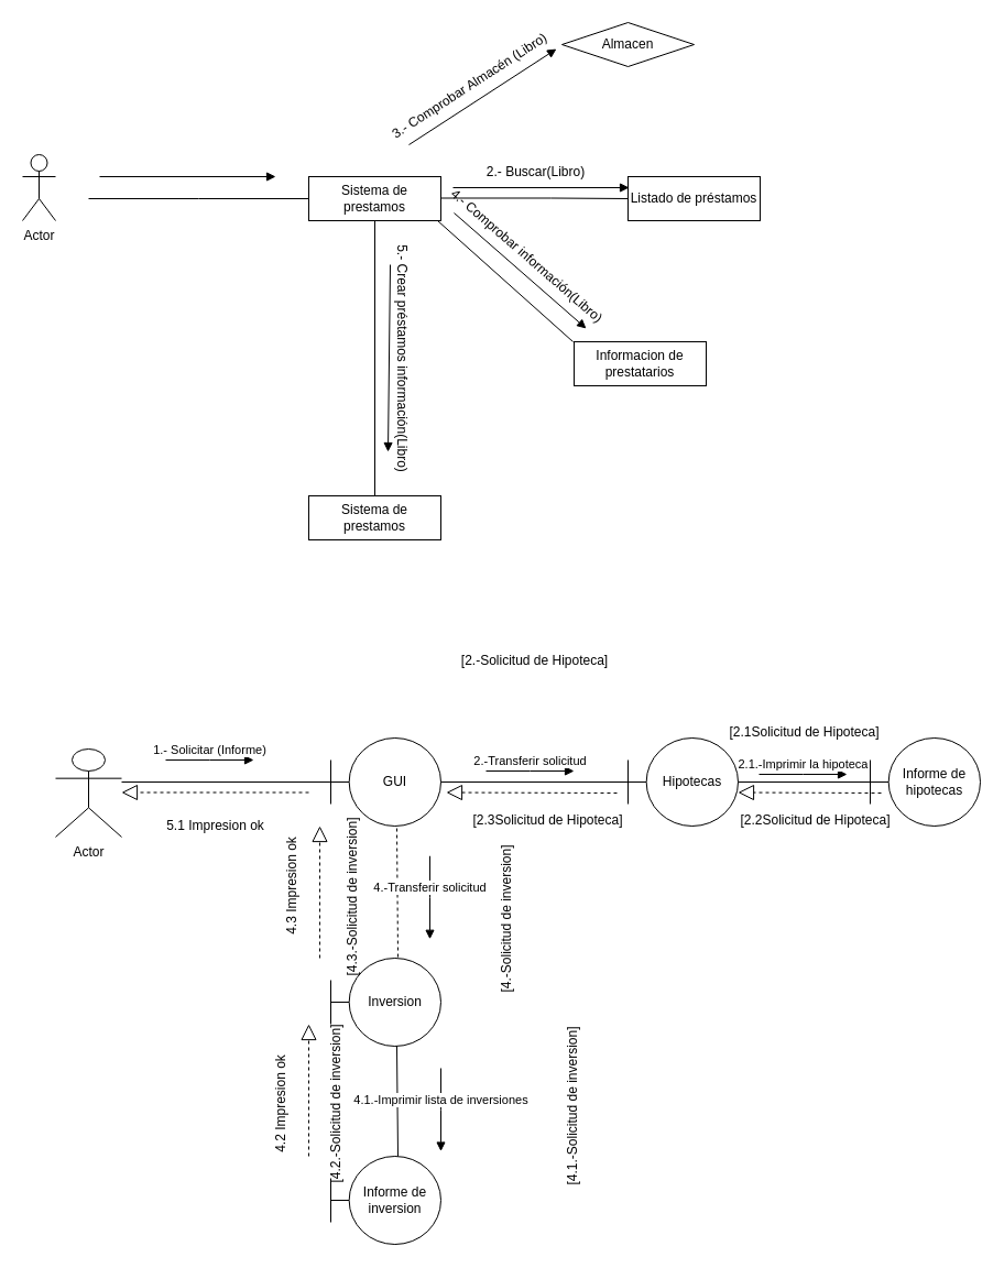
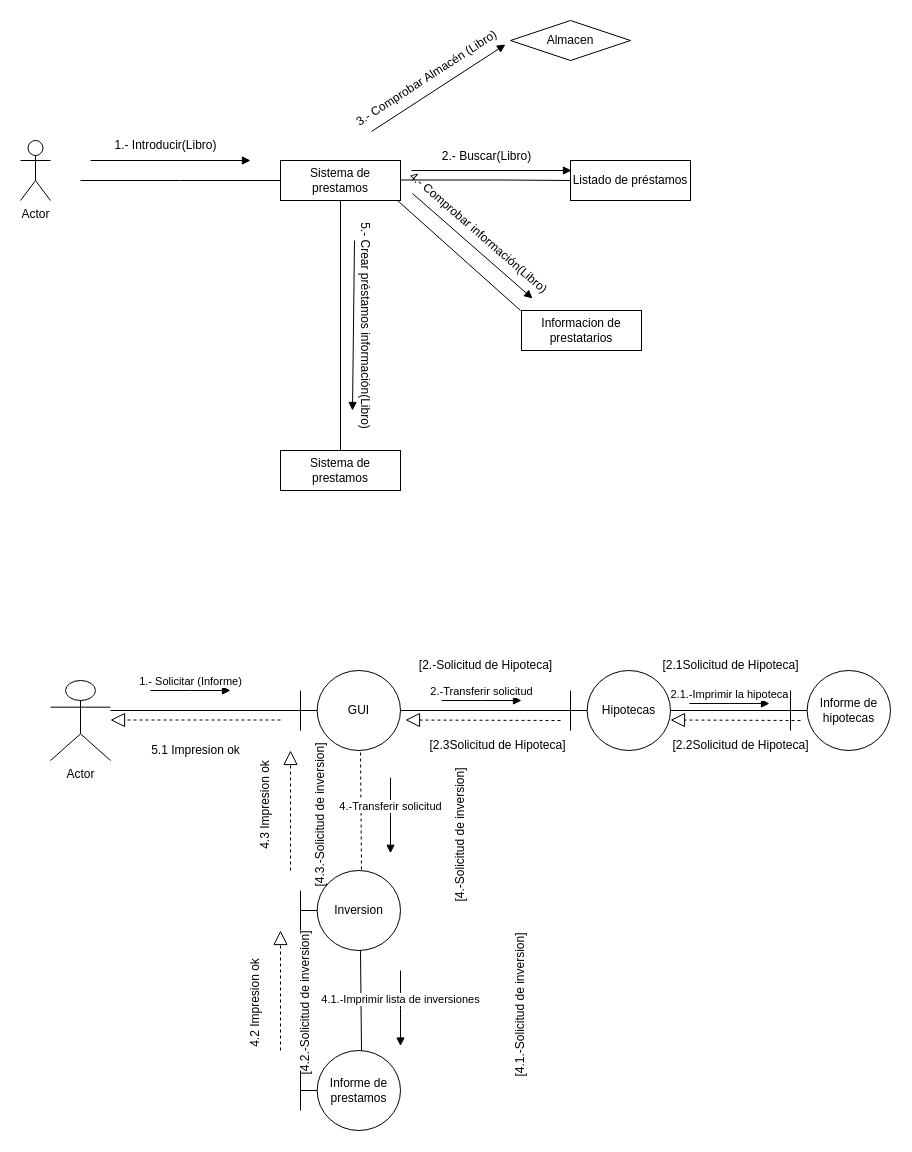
  <mxCell id="0" />
  <mxCell id="1" parent="0" />
  <mxCell id="2" value="Actor" style="shape=umlActor;verticalLabelPosition=bottom;verticalAlign=top;html=1;outlineConnect=0;" vertex="1" parent="1"><mxGeometry x="20" y="140" width="30" height="60" as="geometry" /></mxCell>
  <mxCell id="3" value="" style="endArrow=none;html=1;rounded=0;entryX=0;entryY=0.5;entryDx=0;entryDy=0;" edge="1" parent="1" target="4"><mxGeometry width="50" height="50" relative="1" as="geometry"><mxPoint x="80" y="180" as="sourcePoint" /><mxPoint x="260" y="180" as="targetPoint" /><Array as="points"><mxPoint x="180" y="180" /></Array></mxGeometry></mxCell>
  <mxCell id="4" value="Sistema de prestamos" style="fontStyle=0;html=1;whiteSpace=wrap;" vertex="1" parent="1"><mxGeometry x="280" y="160" width="120" height="40" as="geometry" /></mxCell>
  <mxCell id="5" value="Listado de préstamos" style="fontStyle=0;html=1;whiteSpace=wrap;" vertex="1" parent="1"><mxGeometry x="570" y="160" width="120" height="40" as="geometry" /></mxCell>
  <mxCell id="6" value="" style="group" vertex="1" connectable="0" parent="1"><mxGeometry x="90" y="130" width="160" height="30" as="geometry" /></mxCell>
+ <mxCell id="7" value="1.- Introducir(Libro)" style="text;html=1;align=center;verticalAlign=middle;resizable=0;points=[];autosize=1;strokeColor=none;fillColor=none;" vertex="1" parent="6"><mxGeometry x="10" width="130" height="30" as="geometry" /></mxCell>
  <mxCell id="8" value="" style="html=1;verticalAlign=bottom;labelBackgroundColor=none;endArrow=block;endFill=1;rounded=0;" edge="1" parent="6"><mxGeometry width="160" relative="1" as="geometry"><mxPoint y="30" as="sourcePoint" /><mxPoint x="160" y="30" as="targetPoint" /></mxGeometry></mxCell>
  <mxCell id="9" value="" style="group;rotation=-33;" vertex="1" connectable="0" parent="1"><mxGeometry x="350" y="60" width="171" height="33" as="geometry" /></mxCell>
  <mxCell id="10" value="3.- Comprobar Almacén (Libro)" style="text;html=1;align=center;verticalAlign=middle;resizable=0;points=[];autosize=1;strokeColor=none;fillColor=none;rotation=-33;" vertex="1" parent="9"><mxGeometry x="-19" y="3" width="190" height="30" as="geometry" /></mxCell>
  <mxCell id="11" value="" style="html=1;verticalAlign=bottom;labelBackgroundColor=none;endArrow=block;endFill=1;rounded=0;" edge="1" parent="9"><mxGeometry width="160" relative="1" as="geometry"><mxPoint x="21" y="71" as="sourcePoint" /><mxPoint x="155" y="-16" as="targetPoint" /></mxGeometry></mxCell>
  <mxCell id="12" value="" style="group;rotation=0;" vertex="1" connectable="0" parent="1"><mxGeometry x="410" y="140" width="160" height="33" as="geometry" /></mxCell>
  <mxCell id="13" value="2.- Buscar(Libro)" style="text;html=1;align=center;verticalAlign=middle;resizable=0;points=[];autosize=1;strokeColor=none;fillColor=none;rotation=0;" vertex="1" parent="12"><mxGeometry x="21" y="1" width="110" height="30" as="geometry" /></mxCell>
  <mxCell id="14" value="" style="html=1;verticalAlign=bottom;labelBackgroundColor=none;endArrow=block;endFill=1;rounded=0;" edge="1" parent="12"><mxGeometry width="160" relative="1" as="geometry"><mxPoint x="1" y="30" as="sourcePoint" /><mxPoint x="161" y="30" as="targetPoint" /></mxGeometry></mxCell>
  <mxCell id="15" value="Almacen" style="rhombus;fontStyle=0;html=1;whiteSpace=wrap;" vertex="1" parent="1"><mxGeometry x="510" y="20" width="120" height="40" as="geometry" /></mxCell>
  <mxCell id="16" value="Informacion de prestatarios" style="fontStyle=0;html=1;whiteSpace=wrap;" vertex="1" parent="1"><mxGeometry x="521" y="310" width="120" height="40" as="geometry" /></mxCell>
  <mxCell id="17" value="" style="group;rotation=41;" vertex="1" connectable="0" parent="1"><mxGeometry x="400" y="220" width="177" height="33" as="geometry" /></mxCell>
  <mxCell id="18" value="4.- Comprobar información(Libro)" style="text;html=1;align=center;verticalAlign=middle;resizable=0;points=[];autosize=1;strokeColor=none;fillColor=none;rotation=41;" vertex="1" parent="17"><mxGeometry x="-22" y="-3" width="200" height="30" as="geometry" /></mxCell>
  <mxCell id="19" value="" style="html=1;verticalAlign=bottom;labelBackgroundColor=none;endArrow=block;endFill=1;rounded=0;" edge="1" parent="17"><mxGeometry width="160" relative="1" as="geometry"><mxPoint x="12" y="-27" as="sourcePoint" /><mxPoint x="132" y="78" as="targetPoint" /></mxGeometry></mxCell>
  <mxCell id="20" value="Sistema de prestamos" style="fontStyle=0;html=1;whiteSpace=wrap;" vertex="1" parent="1"><mxGeometry x="280" y="450" width="120" height="40" as="geometry" /></mxCell>
  <mxCell id="21" value="" style="endArrow=none;html=1;rounded=0;" edge="1" parent="1"><mxGeometry width="50" height="50" relative="1" as="geometry"><mxPoint x="400" y="179.5" as="sourcePoint" /><mxPoint x="570" y="180" as="targetPoint" /><Array as="points"><mxPoint x="500" y="179.5" /></Array></mxGeometry></mxCell>
  <mxCell id="22" value="" style="endArrow=none;html=1;rounded=0;" edge="1" parent="1"><mxGeometry width="50" height="50" relative="1" as="geometry"><mxPoint x="397" y="200" as="sourcePoint" /><mxPoint x="520" y="310" as="targetPoint" /><Array as="points" /></mxGeometry></mxCell>
  <mxCell id="23" value="" style="group" vertex="1" connectable="0" parent="1"><mxGeometry x="349.999" y="209.999" width="30" height="230" as="geometry" /></mxCell>
  <mxCell id="24" value="5.- Crear préstamos&amp;nbsp;información(Libro)" style="text;html=1;align=center;verticalAlign=middle;resizable=0;points=[];autosize=1;strokeColor=none;fillColor=none;rotation=90;" vertex="1" parent="23"><mxGeometry x="-100" y="100" width="230" height="30" as="geometry" /></mxCell>
  <mxCell id="25" value="" style="html=1;verticalAlign=bottom;labelBackgroundColor=none;endArrow=block;endFill=1;rounded=0;" edge="1" parent="23"><mxGeometry width="160" relative="1" as="geometry"><mxPoint x="4.001" y="30.001" as="sourcePoint" /><mxPoint x="2.001" y="200.001" as="targetPoint" /></mxGeometry></mxCell>
  <mxCell id="26" value="" style="endArrow=none;html=1;rounded=0;" edge="1" parent="1" target="20"><mxGeometry width="50" height="50" relative="1" as="geometry"><mxPoint x="310" y="200" as="sourcePoint" /><mxPoint x="400" y="320" as="targetPoint" /><Array as="points"><mxPoint x="340" y="200" /></Array></mxGeometry></mxCell>
  <mxCell id="27" value="GUI" style="shape=umlBoundary;whiteSpace=wrap;html=1;" vertex="1" parent="1"><mxGeometry x="300" y="670" width="100" height="80" as="geometry" /></mxCell>
  <mxCell id="28" value="Actor" style="shape=umlActor;verticalLabelPosition=bottom;verticalAlign=top;html=1;" vertex="1" parent="1"><mxGeometry x="50" y="680" width="60" height="80" as="geometry" /></mxCell>
  <mxCell id="29" value="Inversion" style="shape=umlBoundary;whiteSpace=wrap;html=1;" vertex="1" parent="1"><mxGeometry x="300" y="870" width="100" height="80" as="geometry" /></mxCell>
  <mxCell id="30" value="Hipotecas" style="shape=umlBoundary;whiteSpace=wrap;html=1;" vertex="1" parent="1"><mxGeometry x="570" y="670" width="100" height="80" as="geometry" /></mxCell>
  <mxCell id="31" value="Informe de hipotecas" style="shape=umlBoundary;whiteSpace=wrap;html=1;" vertex="1" parent="1"><mxGeometry x="790" y="670" width="100" height="80" as="geometry" /></mxCell>
  <mxCell id="32" value="" style="line;strokeWidth=1;fillColor=none;align=left;verticalAlign=middle;spacingTop=-1;spacingLeft=3;spacingRight=3;rotatable=0;labelPosition=right;points=[];portConstraint=eastwest;strokeColor=inherit;" vertex="1" parent="1"><mxGeometry x="110" y="706" width="190" height="8" as="geometry" /></mxCell>
  <mxCell id="33" value="1.- Solicitar (Informe)" style="html=1;verticalAlign=bottom;endArrow=block;edgeStyle=elbowEdgeStyle;elbow=vertical;curved=0;rounded=0;" edge="1" parent="1"><mxGeometry width="80" relative="1" as="geometry"><mxPoint x="150" y="690" as="sourcePoint" /><mxPoint x="230" y="690" as="targetPoint" /></mxGeometry></mxCell>
  <mxCell id="34" value="2.-Transferir solicitud" style="html=1;verticalAlign=bottom;endArrow=block;edgeStyle=elbowEdgeStyle;elbow=vertical;curved=0;rounded=0;" edge="1" parent="1"><mxGeometry width="80" relative="1" as="geometry"><mxPoint x="441" y="700" as="sourcePoint" /><mxPoint x="521" y="700" as="targetPoint" /></mxGeometry></mxCell>
  <mxCell id="35" value="" style="line;strokeWidth=1;fillColor=none;align=left;verticalAlign=middle;spacingTop=-1;spacingLeft=3;spacingRight=3;rotatable=0;labelPosition=right;points=[];portConstraint=eastwest;strokeColor=inherit;" vertex="1" parent="1"><mxGeometry x="400" y="706" width="170" height="8" as="geometry" /></mxCell>
  <mxCell id="36" value="" style="endArrow=none;html=1;rounded=0;entryX=0.6;entryY=1;entryDx=0;entryDy=0;entryPerimeter=0;exitX=0.61;exitY=-0.012;exitDx=0;exitDy=0;exitPerimeter=0;dashed=1;" edge="1" parent="1" source="29" target="27"><mxGeometry width="50" height="50" relative="1" as="geometry"><mxPoint x="360" y="810" as="sourcePoint" /><mxPoint x="410" y="760" as="targetPoint" /></mxGeometry></mxCell>
  <mxCell id="37" value="" style="line;strokeWidth=1;fillColor=none;align=left;verticalAlign=middle;spacingTop=-1;spacingLeft=3;spacingRight=3;rotatable=0;labelPosition=right;points=[];portConstraint=eastwest;strokeColor=inherit;" vertex="1" parent="1"><mxGeometry x="670" y="706" width="130" height="8" as="geometry" /></mxCell>
- <mxCell id="38" value="[2.-Solicitud de Hipoteca]" style="text;html=1;align=center;verticalAlign=middle;resizable=0;points=[];autosize=1;strokeColor=none;fillColor=none;" vertex="1" parent="1"><mxGeometry x="405" y="585" width="160" height="30" as="geometry" /></mxCell>
+ <mxCell id="38" value="[2.-Solicitud de Hipoteca]" style="text;html=1;align=center;verticalAlign=middle;resizable=0;points=[];autosize=1;strokeColor=none;fillColor=none;" vertex="1" parent="1"><mxGeometry x="405" y="650" width="160" height="30" as="geometry" /></mxCell>
  <mxCell id="39" value="[4.3.-Solicitud de inversion]" style="text;html=1;align=center;verticalAlign=middle;resizable=0;points=[];autosize=1;strokeColor=none;fillColor=none;rotation=-90;" vertex="1" parent="1"><mxGeometry x="235" y="800" width="170" height="30" as="geometry" /></mxCell>
  <mxCell id="40" value="4.-Transferir solicitud" style="html=1;verticalAlign=bottom;endArrow=block;edgeStyle=elbowEdgeStyle;elbow=vertical;curved=0;rounded=0;" edge="1" parent="1"><mxGeometry width="80" relative="1" as="geometry"><mxPoint x="390" y="777.25" as="sourcePoint" /><mxPoint x="390" y="852.75" as="targetPoint" /></mxGeometry></mxCell>
- <mxCell id="41" value="Informe de inversion" style="shape=umlBoundary;whiteSpace=wrap;html=1;" vertex="1" parent="1"><mxGeometry x="300" y="1050" width="100" height="80" as="geometry" /></mxCell>
+ <mxCell id="41" value="Informe de prestamos" style="shape=umlBoundary;whiteSpace=wrap;html=1;" vertex="1" parent="1"><mxGeometry x="300" y="1050" width="100" height="80" as="geometry" /></mxCell>
  <mxCell id="42" value="" style="endArrow=none;html=1;rounded=0;exitX=0.61;exitY=-0.012;exitDx=0;exitDy=0;exitPerimeter=0;" edge="1" parent="1"><mxGeometry width="50" height="50" relative="1" as="geometry"><mxPoint x="361" y="1050" as="sourcePoint" /><mxPoint x="360" y="950" as="targetPoint" /></mxGeometry></mxCell>
  <mxCell id="43" value="" style="endArrow=block;dashed=1;endFill=0;endSize=12;html=1;rounded=0;" edge="1" parent="1"><mxGeometry width="160" relative="1" as="geometry"><mxPoint x="280" y="719.5" as="sourcePoint" /><mxPoint x="110" y="719.5" as="targetPoint" /></mxGeometry></mxCell>
  <mxCell id="44" value="2.1.-Imprimir la hipoteca" style="html=1;verticalAlign=bottom;endArrow=block;edgeStyle=elbowEdgeStyle;elbow=vertical;curved=0;rounded=0;" edge="1" parent="1"><mxGeometry width="80" relative="1" as="geometry"><mxPoint x="689" y="703" as="sourcePoint" /><mxPoint x="769" y="703" as="targetPoint" /></mxGeometry></mxCell>
  <mxCell id="45" value="" style="endArrow=block;dashed=1;endFill=0;endSize=12;html=1;rounded=0;" edge="1" parent="1"><mxGeometry width="160" relative="1" as="geometry"><mxPoint x="560" y="720" as="sourcePoint" /><mxPoint x="405" y="719.5" as="targetPoint" /></mxGeometry></mxCell>
  <mxCell id="46" value="" style="endArrow=block;dashed=1;endFill=0;endSize=12;html=1;rounded=0;" edge="1" parent="1"><mxGeometry width="160" relative="1" as="geometry"><mxPoint x="800" y="720" as="sourcePoint" /><mxPoint x="670" y="719.5" as="targetPoint" /></mxGeometry></mxCell>
  <mxCell id="47" value="[2.1Solicitud de Hipoteca]" style="text;html=1;align=center;verticalAlign=middle;resizable=0;points=[];autosize=1;strokeColor=none;fillColor=none;" vertex="1" parent="1"><mxGeometry x="650" y="650" width="160" height="30" as="geometry" /></mxCell>
  <mxCell id="48" value="[2.2Solicitud de Hipoteca]" style="text;html=1;align=center;verticalAlign=middle;resizable=0;points=[];autosize=1;strokeColor=none;fillColor=none;" vertex="1" parent="1"><mxGeometry x="660" y="730" width="160" height="30" as="geometry" /></mxCell>
  <mxCell id="49" value="[2.3Solicitud de Hipoteca]" style="text;html=1;align=center;verticalAlign=middle;resizable=0;points=[];autosize=1;strokeColor=none;fillColor=none;" vertex="1" parent="1"><mxGeometry x="417" y="730" width="160" height="30" as="geometry" /></mxCell>
  <mxCell id="50" value="4.1.-Imprimir lista de inversiones" style="html=1;verticalAlign=bottom;endArrow=block;edgeStyle=elbowEdgeStyle;elbow=vertical;curved=0;rounded=0;" edge="1" parent="1"><mxGeometry width="80" relative="1" as="geometry"><mxPoint x="400" y="970" as="sourcePoint" /><mxPoint x="400" y="1045.5" as="targetPoint" /></mxGeometry></mxCell>
  <mxCell id="51" value="" style="endArrow=block;dashed=1;endFill=0;endSize=12;html=1;rounded=0;" edge="1" parent="1"><mxGeometry width="160" relative="1" as="geometry"><mxPoint x="280" y="1050" as="sourcePoint" /><mxPoint x="280" y="930" as="targetPoint" /></mxGeometry></mxCell>
  <mxCell id="52" value="" style="endArrow=block;dashed=1;endFill=0;endSize=12;html=1;rounded=0;" edge="1" parent="1"><mxGeometry width="160" relative="1" as="geometry"><mxPoint x="290" y="870" as="sourcePoint" /><mxPoint x="290" y="750" as="targetPoint" /></mxGeometry></mxCell>
  <mxCell id="53" value="4.2 Impresion ok" style="text;html=1;align=center;verticalAlign=middle;resizable=0;points=[];autosize=1;strokeColor=none;fillColor=none;rotation=-90;" vertex="1" parent="1"><mxGeometry x="200" y="988" width="110" height="30" as="geometry" /></mxCell>
  <mxCell id="54" value="4.3 Impresion ok" style="text;html=1;align=center;verticalAlign=middle;resizable=0;points=[];autosize=1;strokeColor=none;fillColor=none;rotation=-90;" vertex="1" parent="1"><mxGeometry x="210" y="790" width="110" height="30" as="geometry" /></mxCell>
  <mxCell id="55" value="[4.-Solicitud de inversion]" style="text;html=1;align=center;verticalAlign=middle;resizable=0;points=[];autosize=1;strokeColor=none;fillColor=none;rotation=-90;" vertex="1" parent="1"><mxGeometry x="380" y="820" width="160" height="30" as="geometry" /></mxCell>
  <mxCell id="56" value="[4.1.-Solicitud de inversion]" style="text;html=1;align=center;verticalAlign=middle;resizable=0;points=[];autosize=1;strokeColor=none;fillColor=none;rotation=-90;" vertex="1" parent="1"><mxGeometry x="435" y="990" width="170" height="30" as="geometry" /></mxCell>
  <mxCell id="57" value="[4.2.-Solicitud de inversion]" style="text;html=1;align=center;verticalAlign=middle;resizable=0;points=[];autosize=1;strokeColor=none;fillColor=none;rotation=-90;" vertex="1" parent="1"><mxGeometry x="220" y="988" width="170" height="30" as="geometry" /></mxCell>
  <mxCell id="58" value="5.1 Impresion ok" style="text;html=1;align=center;verticalAlign=middle;resizable=0;points=[];autosize=1;strokeColor=none;fillColor=none;" vertex="1" parent="1"><mxGeometry x="140" y="735" width="110" height="30" as="geometry" /></mxCell>
